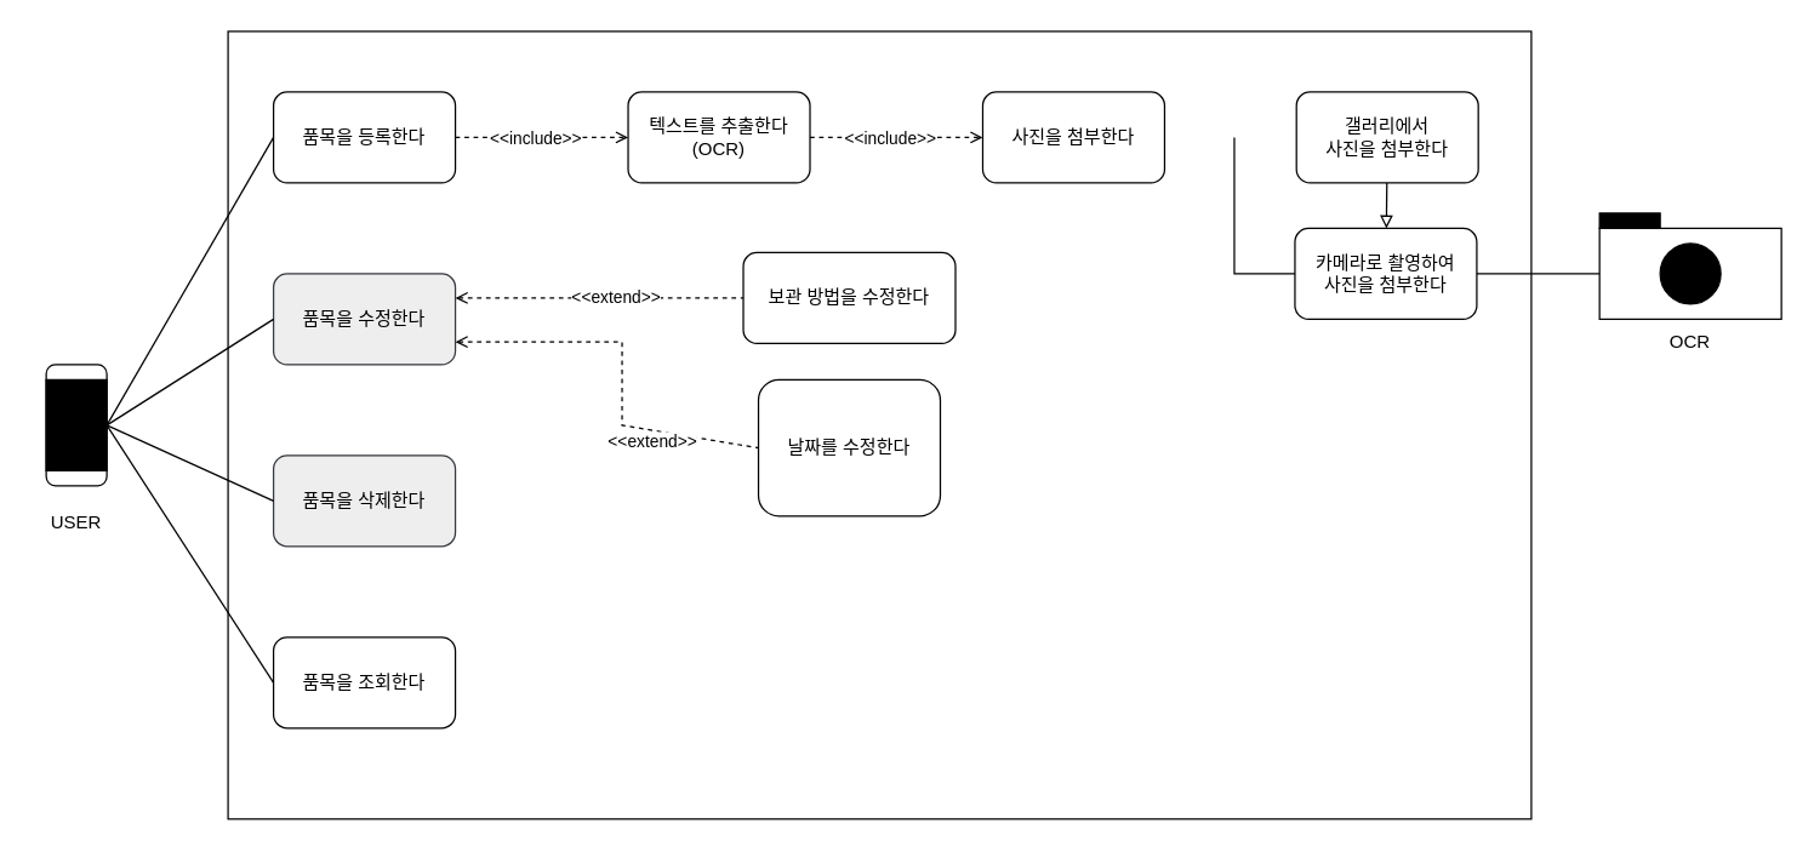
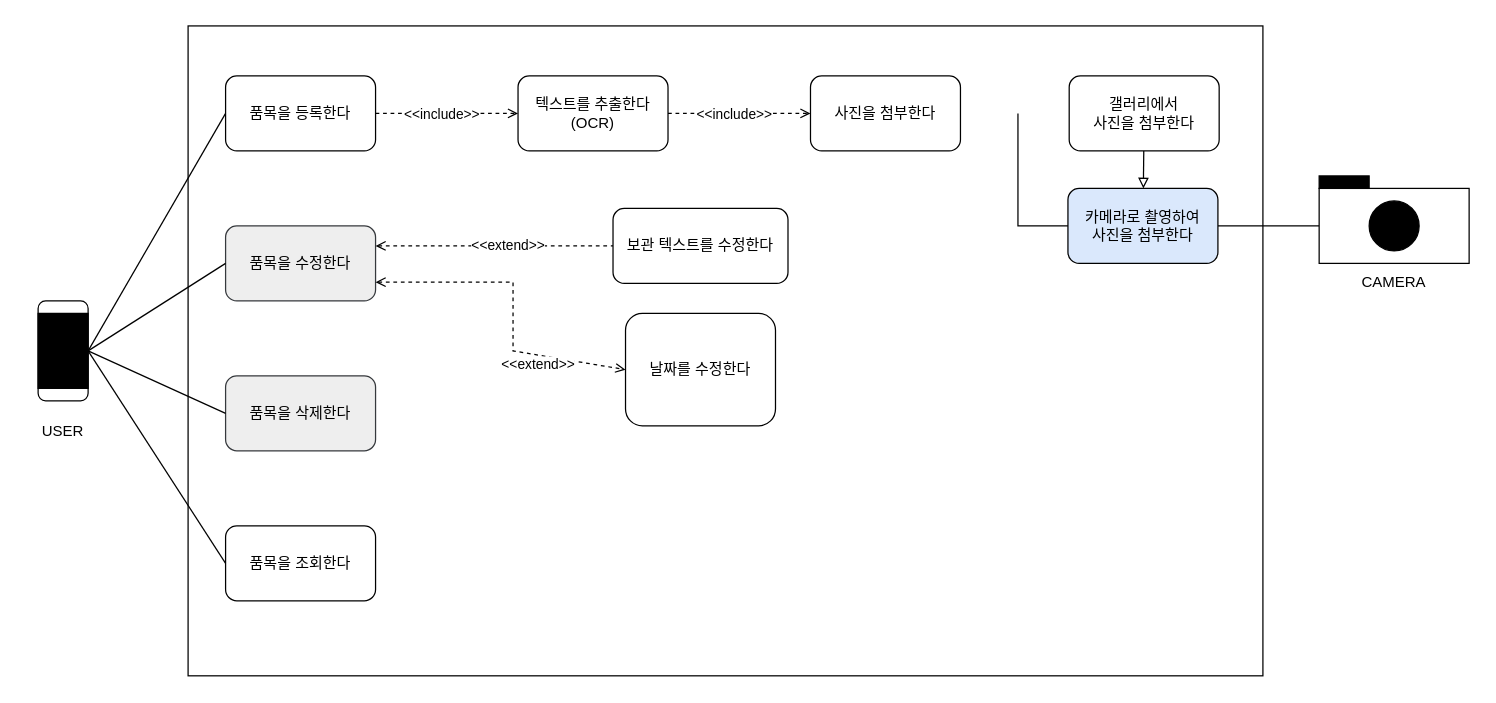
  <mxCell id="0" />
  <mxCell id="1" parent="0" />
  <mxCell id="2" value="" style="rounded=0;whiteSpace=wrap;html=1;" parent="1" vertex="1"><mxGeometry x="150" y="20" width="860" height="520" as="geometry" /></mxCell>
  <mxCell id="3" value="품목을 등록한다" style="rounded=1;whiteSpace=wrap;html=1;" parent="1" vertex="1"><mxGeometry x="180" y="60" width="120" height="60" as="geometry" /></mxCell>
  <mxCell id="4" value="품목을 수정한다" style="rounded=1;whiteSpace=wrap;html=1;fillColor=#eeeeee;strokeColor=#36393d;" parent="1" vertex="1"><mxGeometry x="180" y="180" width="120" height="60" as="geometry" /></mxCell>
  <mxCell id="5" value="품목을 삭제한다&lt;span style=&quot;color: rgba(0 , 0 , 0 , 0) ; font-family: monospace ; font-size: 0px&quot;&gt;%3CmxGraphModel%3E%3Croot%3E%3CmxCell%20id%3D%220%22%2F%3E%3CmxCell%20id%3D%221%22%20parent%3D%220%22%2F%3E%3CmxCell%20id%3D%222%22%20value%3D%22%ED%92%88%EB%AA%A9%EC%9D%84%20%EB%93%B1%EB%A1%9D%ED%95%9C%EB%8B%A4%22%20style%3D%22rounded%3D1%3BwhiteSpace%3Dwrap%3Bhtml%3D1%3B%22%20vertex%3D%221%22%20parent%3D%221%22%3E%3CmxGeometry%20x%3D%22120%22%20y%3D%22120%22%20width%3D%22120%22%20height%3D%2260%22%20as%3D%22geometry%22%2F%3E%3C%2FmxCell%3E%3C%2Froot%3E%3C%2FmxGraphModel%3E&lt;/span&gt;" style="rounded=1;whiteSpace=wrap;html=1;fillColor=#eeeeee;strokeColor=#36393d;" parent="1" vertex="1"><mxGeometry x="180" y="300" width="120" height="60" as="geometry" /></mxCell>
  <mxCell id="6" value="품목을 조회한다" style="rounded=1;whiteSpace=wrap;html=1;" parent="1" vertex="1"><mxGeometry x="180" y="420" width="120" height="60" as="geometry" /></mxCell>
  <mxCell id="7" value="텍스트를 추출한다&lt;br&gt;(OCR)" style="rounded=1;whiteSpace=wrap;html=1;" parent="1" vertex="1"><mxGeometry x="414" y="60" width="120" height="60" as="geometry" /></mxCell>
  <mxCell id="8" value="" style="endArrow=open;html=1;rounded=0;exitX=1;exitY=0.5;exitDx=0;exitDy=0;entryX=0;entryY=0.5;entryDx=0;entryDy=0;dashed=1;endFill=0;" parent="1" source="3" target="7" edge="1"><mxGeometry width="50" height="50" relative="1" as="geometry"><mxPoint x="450" y="360" as="sourcePoint" /><mxPoint x="500" y="310" as="targetPoint" /></mxGeometry></mxCell>
  <mxCell id="9" value="&amp;lt;&amp;lt;include&amp;gt;&amp;gt;" style="edgeLabel;html=1;align=center;verticalAlign=middle;resizable=0;points=[];" parent="8" vertex="1" connectable="0"><mxGeometry x="0.778" y="-1" relative="1" as="geometry"><mxPoint x="-49" y="-1" as="offset" /></mxGeometry></mxCell>
  <mxCell id="10" value="" style="rounded=1;whiteSpace=wrap;html=1;" parent="1" vertex="1"><mxGeometry x="30" y="240" width="40" height="80" as="geometry" /></mxCell>
  <mxCell id="11" value="USER" style="rounded=0;whiteSpace=wrap;html=1;fillColor=#000000;" parent="1" vertex="1"><mxGeometry x="30" y="250" width="40" height="60" as="geometry" /></mxCell>
  <mxCell id="12" value="USER" style="text;html=1;strokeColor=none;fillColor=none;align=center;verticalAlign=middle;whiteSpace=wrap;rounded=0;" parent="1" vertex="1"><mxGeometry x="20" y="330" width="60" height="30" as="geometry" /></mxCell>
  <mxCell id="13" value="" style="endArrow=none;html=1;rounded=0;entryX=0;entryY=0.5;entryDx=0;entryDy=0;exitX=1;exitY=0.5;exitDx=0;exitDy=0;" parent="1" source="11" target="3" edge="1"><mxGeometry width="50" height="50" relative="1" as="geometry"><mxPoint x="-50" y="100" as="sourcePoint" /><mxPoint x="0" y="50" as="targetPoint" /></mxGeometry></mxCell>
  <mxCell id="14" value="" style="endArrow=none;html=1;rounded=0;entryX=0;entryY=0.5;entryDx=0;entryDy=0;exitX=1;exitY=0.5;exitDx=0;exitDy=0;" parent="1" source="11" target="4" edge="1"><mxGeometry width="50" height="50" relative="1" as="geometry"><mxPoint x="80" y="290" as="sourcePoint" /><mxPoint x="190" y="100" as="targetPoint" /></mxGeometry></mxCell>
  <mxCell id="15" value="" style="endArrow=none;html=1;rounded=0;entryX=0;entryY=0.5;entryDx=0;entryDy=0;" parent="1" target="5" edge="1"><mxGeometry width="50" height="50" relative="1" as="geometry"><mxPoint x="70" y="280" as="sourcePoint" /><mxPoint x="190" y="220" as="targetPoint" /></mxGeometry></mxCell>
  <mxCell id="16" value="" style="endArrow=none;html=1;rounded=0;entryX=0;entryY=0.5;entryDx=0;entryDy=0;exitX=1;exitY=0.5;exitDx=0;exitDy=0;" parent="1" source="11" target="6" edge="1"><mxGeometry width="50" height="50" relative="1" as="geometry"><mxPoint x="80" y="290" as="sourcePoint" /><mxPoint x="190" y="340" as="targetPoint" /></mxGeometry></mxCell>
  <mxCell id="17" value="" style="endArrow=none;html=1;rounded=0;" parent="1" source="23" target="19" edge="1"><mxGeometry width="50" height="50" relative="1" as="geometry"><mxPoint x="1050" y="70" as="sourcePoint" /><mxPoint x="1260" y="10" as="targetPoint" /></mxGeometry></mxCell>
- <mxCell id="18" value="OCR" style="text;html=1;strokeColor=none;fillColor=none;align=center;verticalAlign=middle;whiteSpace=wrap;rounded=0;" parent="1" vertex="1"><mxGeometry x="1085" y="210" width="60" height="30" as="geometry" /></mxCell>
+ <mxCell id="18" value="CAMERA" style="text;html=1;strokeColor=none;fillColor=none;align=center;verticalAlign=middle;whiteSpace=wrap;rounded=0;" parent="1" vertex="1"><mxGeometry x="1085" y="210" width="60" height="30" as="geometry" /></mxCell>
  <mxCell id="19" value="" style="rounded=0;whiteSpace=wrap;html=1;fillColor=#FFFFFF;" parent="1" vertex="1"><mxGeometry x="1055" y="150" width="120" height="60" as="geometry" /></mxCell>
  <mxCell id="20" value="" style="rounded=0;whiteSpace=wrap;html=1;fillColor=#000000;" parent="1" vertex="1"><mxGeometry x="1055" y="140" width="40" height="10" as="geometry" /></mxCell>
  <mxCell id="21" value="" style="ellipse;whiteSpace=wrap;html=1;aspect=fixed;fillColor=#000000;" parent="1" vertex="1"><mxGeometry x="1095" y="160" width="40" height="40" as="geometry" /></mxCell>
  <mxCell id="22" value="갤러리에서&lt;br&gt;사진을 첨부한다" style="rounded=1;whiteSpace=wrap;html=1;" vertex="1" parent="1"><mxGeometry x="855" y="60" width="120" height="60" as="geometry" /></mxCell>
- <mxCell id="23" value="카메라로 촬영하여&lt;br&gt;사진을 첨부한다" style="rounded=1;whiteSpace=wrap;html=1;" vertex="1" parent="1"><mxGeometry x="854" y="150" width="120" height="60" as="geometry" /></mxCell>
+ <mxCell id="23" value="카메라로 촬영하여&lt;br&gt;사진을 첨부한다" style="rounded=1;whiteSpace=wrap;html=1;fillColor=#dae8fc;" vertex="1" parent="1"><mxGeometry x="854" y="150" width="120" height="60" as="geometry" /></mxCell>
  <mxCell id="24" value="" style="endArrow=block;html=1;rounded=0;endFill=0;" edge="1" parent="1" source="22" target="23"><mxGeometry width="50" height="50" relative="1" as="geometry"><mxPoint x="744" y="210" as="sourcePoint" /><mxPoint x="768" y="90" as="targetPoint" /></mxGeometry></mxCell>
  <mxCell id="25" value="" style="endArrow=none;html=1;rounded=0;" edge="1" parent="1" target="23"><mxGeometry width="50" height="50" relative="1" as="geometry"><mxPoint x="814" y="90" as="sourcePoint" /><mxPoint x="794" y="160" as="targetPoint" /><Array as="points"><mxPoint x="814" y="180" /></Array></mxGeometry></mxCell>
- <mxCell id="26" value="보관 방법을 수정한다" style="rounded=1;whiteSpace=wrap;html=1;" vertex="1" parent="1"><mxGeometry x="490" y="166" width="140" height="60" as="geometry" /></mxCell>
+ <mxCell id="26" value="보관 텍스트를 수정한다" style="rounded=1;whiteSpace=wrap;html=1;" vertex="1" parent="1"><mxGeometry x="490" y="166" width="140" height="60" as="geometry" /></mxCell>
  <mxCell id="27" value="날짜를 수정한다" style="rounded=1;whiteSpace=wrap;html=1;" vertex="1" parent="1"><mxGeometry x="500" y="250" width="120" height="90" as="geometry" /></mxCell>
  <mxCell id="28" value="" style="endArrow=none;html=1;rounded=0;dashed=1;endFill=0;startArrow=open;startFill=0;" edge="1" parent="1" target="26"><mxGeometry width="50" height="50" relative="1" as="geometry"><mxPoint x="300" y="196" as="sourcePoint" /><mxPoint x="470" y="-74" as="targetPoint" /></mxGeometry></mxCell>
  <mxCell id="29" value="&amp;lt;&amp;lt;extend&amp;gt;&amp;gt;" style="edgeLabel;html=1;align=center;verticalAlign=middle;resizable=0;points=[];rotation=0;" vertex="1" connectable="0" parent="28"><mxGeometry x="0.778" y="-1" relative="1" as="geometry"><mxPoint x="-64" y="-2" as="offset" /></mxGeometry></mxCell>
- <mxCell id="30" value="" style="endArrow=none;html=1;rounded=0;dashed=1;endFill=0;entryX=0;entryY=0.5;entryDx=0;entryDy=0;startArrow=open;startFill=0;exitX=1;exitY=0.75;exitDx=0;exitDy=0;" edge="1" parent="1" source="4" target="27"><mxGeometry width="50" height="50" relative="1" as="geometry"><mxPoint x="110" y="140" as="sourcePoint" /><mxPoint x="510" y="265" as="targetPoint" /><Array as="points"><mxPoint x="410" y="225" /><mxPoint x="410" y="280" /></Array></mxGeometry></mxCell>
+ <mxCell id="30" value="" style="endArrow=open;html=1;rounded=0;dashed=1;endFill=0;entryX=0;entryY=0.5;entryDx=0;entryDy=0;startArrow=open;startFill=0;exitX=1;exitY=0.75;exitDx=0;exitDy=0;" edge="1" parent="1" source="4" target="27"><mxGeometry width="50" height="50" relative="1" as="geometry"><mxPoint x="110" y="140" as="sourcePoint" /><mxPoint x="510" y="265" as="targetPoint" /><Array as="points"><mxPoint x="410" y="225" /><mxPoint x="410" y="280" /></Array></mxGeometry></mxCell>
  <mxCell id="31" value="&amp;lt;&amp;lt;extend&amp;gt;&amp;gt;" style="edgeLabel;html=1;align=center;verticalAlign=middle;resizable=0;points=[];rotation=0;" vertex="1" connectable="0" parent="30"><mxGeometry x="0.778" y="-1" relative="1" as="geometry"><mxPoint x="-42" y="-1" as="offset" /></mxGeometry></mxCell>
  <mxCell id="32" value="사진을 첨부한다" style="rounded=1;whiteSpace=wrap;html=1;" vertex="1" parent="1"><mxGeometry x="648" y="60" width="120" height="60" as="geometry" /></mxCell>
  <mxCell id="33" value="" style="endArrow=open;html=1;rounded=0;dashed=1;endFill=0;" edge="1" parent="1" target="32" source="7"><mxGeometry width="50" height="50" relative="1" as="geometry"><mxPoint x="534" y="90" as="sourcePoint" /><mxPoint x="734" y="310" as="targetPoint" /></mxGeometry></mxCell>
  <mxCell id="34" value="&amp;lt;&amp;lt;include&amp;gt;&amp;gt;" style="edgeLabel;html=1;align=center;verticalAlign=middle;resizable=0;points=[];" vertex="1" connectable="0" parent="33"><mxGeometry x="0.778" y="-1" relative="1" as="geometry"><mxPoint x="-49" y="-1" as="offset" /></mxGeometry></mxCell>
